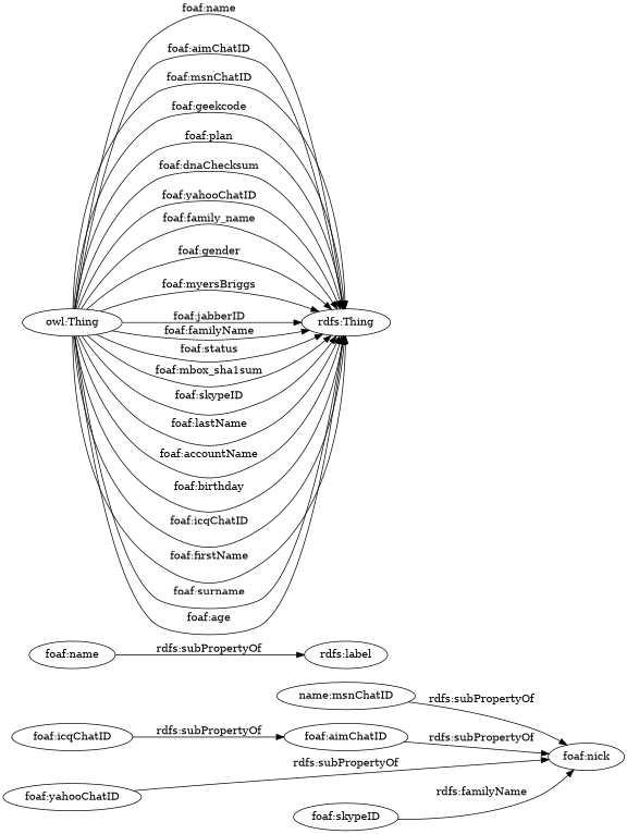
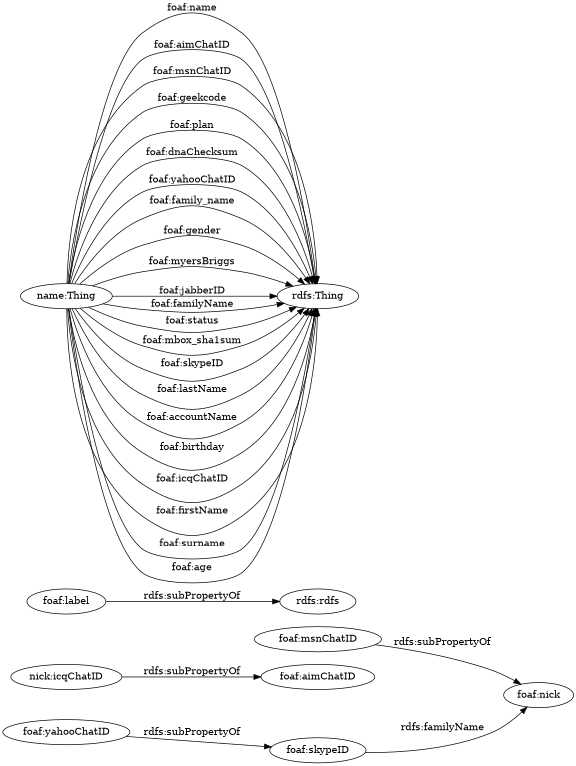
  digraph {
    rankdir=LR
-   "foaf:msnChatID" [label="name:msnChatID"]
+   "foaf:msnChatID"
    "foaf:nick"
-   "foaf:icqChatID"
+   "foaf:icqChatID" [label="nick:icqChatID"]
    "foaf:aimChatID"
    "foaf:yahooChatID"
-   "foaf:name"
-   "rdfs:label"
+   "foaf:name" [label="foaf:label"]
+   "rdfs:label" [label="rdfs:rdfs"]
    "foaf:skypeID"
    n9 [label="rdfs:Thing"]
-   "owl:Thing"
+   "owl:Thing" [label="name:Thing"]
    "foaf:msnChatID" -> "foaf:nick" [label="rdfs:subPropertyOf"]
    "foaf:icqChatID" -> "foaf:aimChatID" [label="rdfs:subPropertyOf"]
-   "foaf:aimChatID" -> "foaf:nick" [label="rdfs:subPropertyOf"]
-   "foaf:yahooChatID" -> "foaf:nick" [label="rdfs:subPropertyOf"]
+   "foaf:yahooChatID" -> "foaf:skypeID" [label="rdfs:subPropertyOf"]
    "foaf:name" -> "rdfs:label" [label="rdfs:subPropertyOf"]
    "foaf:skypeID" -> "foaf:nick" [label="rdfs:familyName"]
    "owl:Thing" -> n9 [label="foaf:name"]
    "owl:Thing" -> n9 [label="foaf:aimChatID"]
    "owl:Thing" -> n9 [label="foaf:msnChatID"]
    "owl:Thing" -> n9 [label="foaf:geekcode"]
    "owl:Thing" -> n9 [label="foaf:plan"]
    "owl:Thing" -> n9 [label="foaf:dnaChecksum"]
    "owl:Thing" -> n9 [label="foaf:yahooChatID"]
    "owl:Thing" -> n9 [label="foaf:family_name"]
    "owl:Thing" -> n9 [label="foaf:gender"]
    "owl:Thing" -> n9 [label="foaf:myersBriggs"]
    "owl:Thing" -> n9 [label="foaf:jabberID"]
    "owl:Thing" -> n9 [label="foaf:familyName"]
    "owl:Thing" -> n9 [label="foaf:status"]
    "owl:Thing" -> n9 [label="foaf:mbox_sha1sum"]
    "owl:Thing" -> n9 [label="foaf:skypeID"]
    "owl:Thing" -> n9 [label="foaf:lastName"]
    "owl:Thing" -> n9 [label="foaf:accountName"]
    "owl:Thing" -> n9 [label="foaf:birthday"]
    "owl:Thing" -> n9 [label="foaf:icqChatID"]
    "owl:Thing" -> n9 [label="foaf:firstName"]
    "owl:Thing" -> n9 [label="foaf:surname"]
    "owl:Thing" -> n9 [label="foaf:age"]
  }
